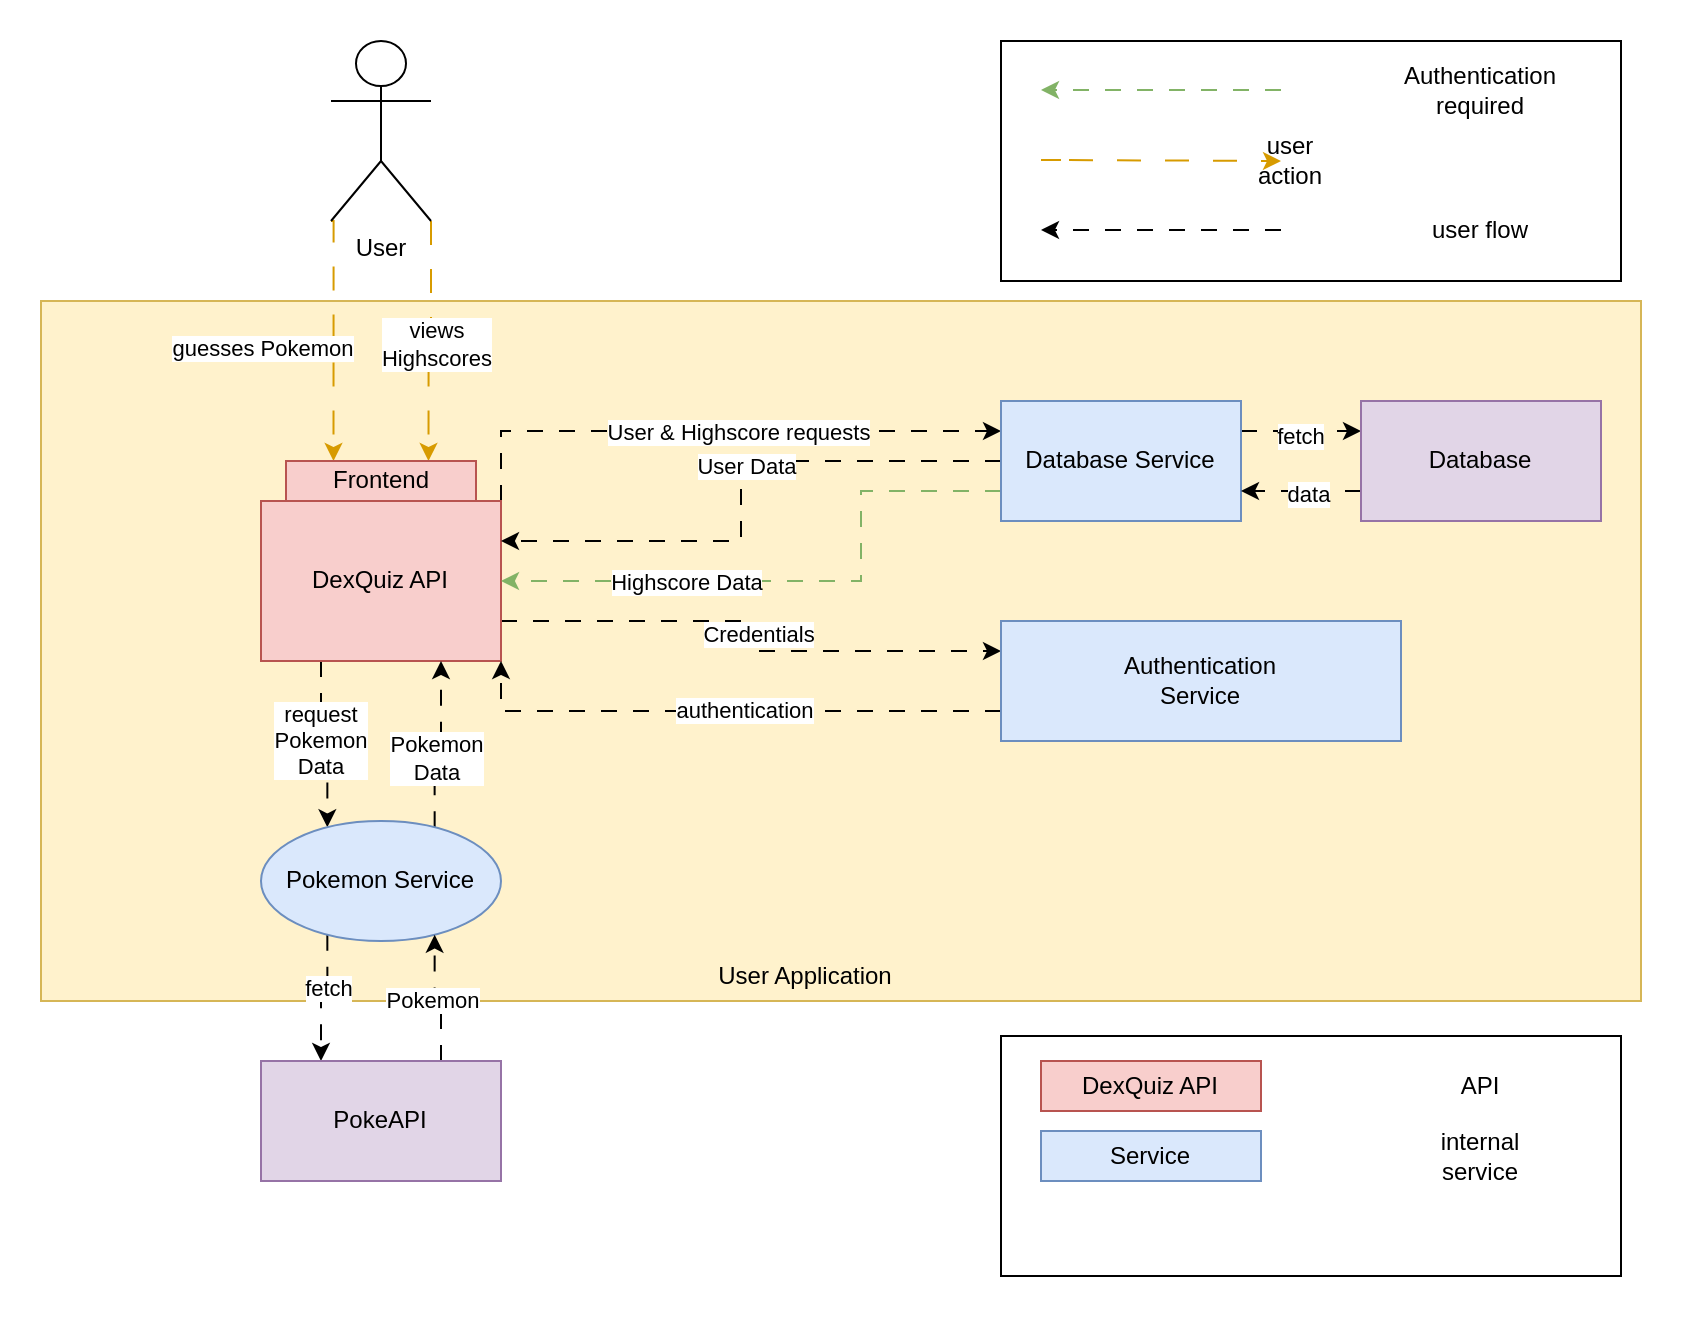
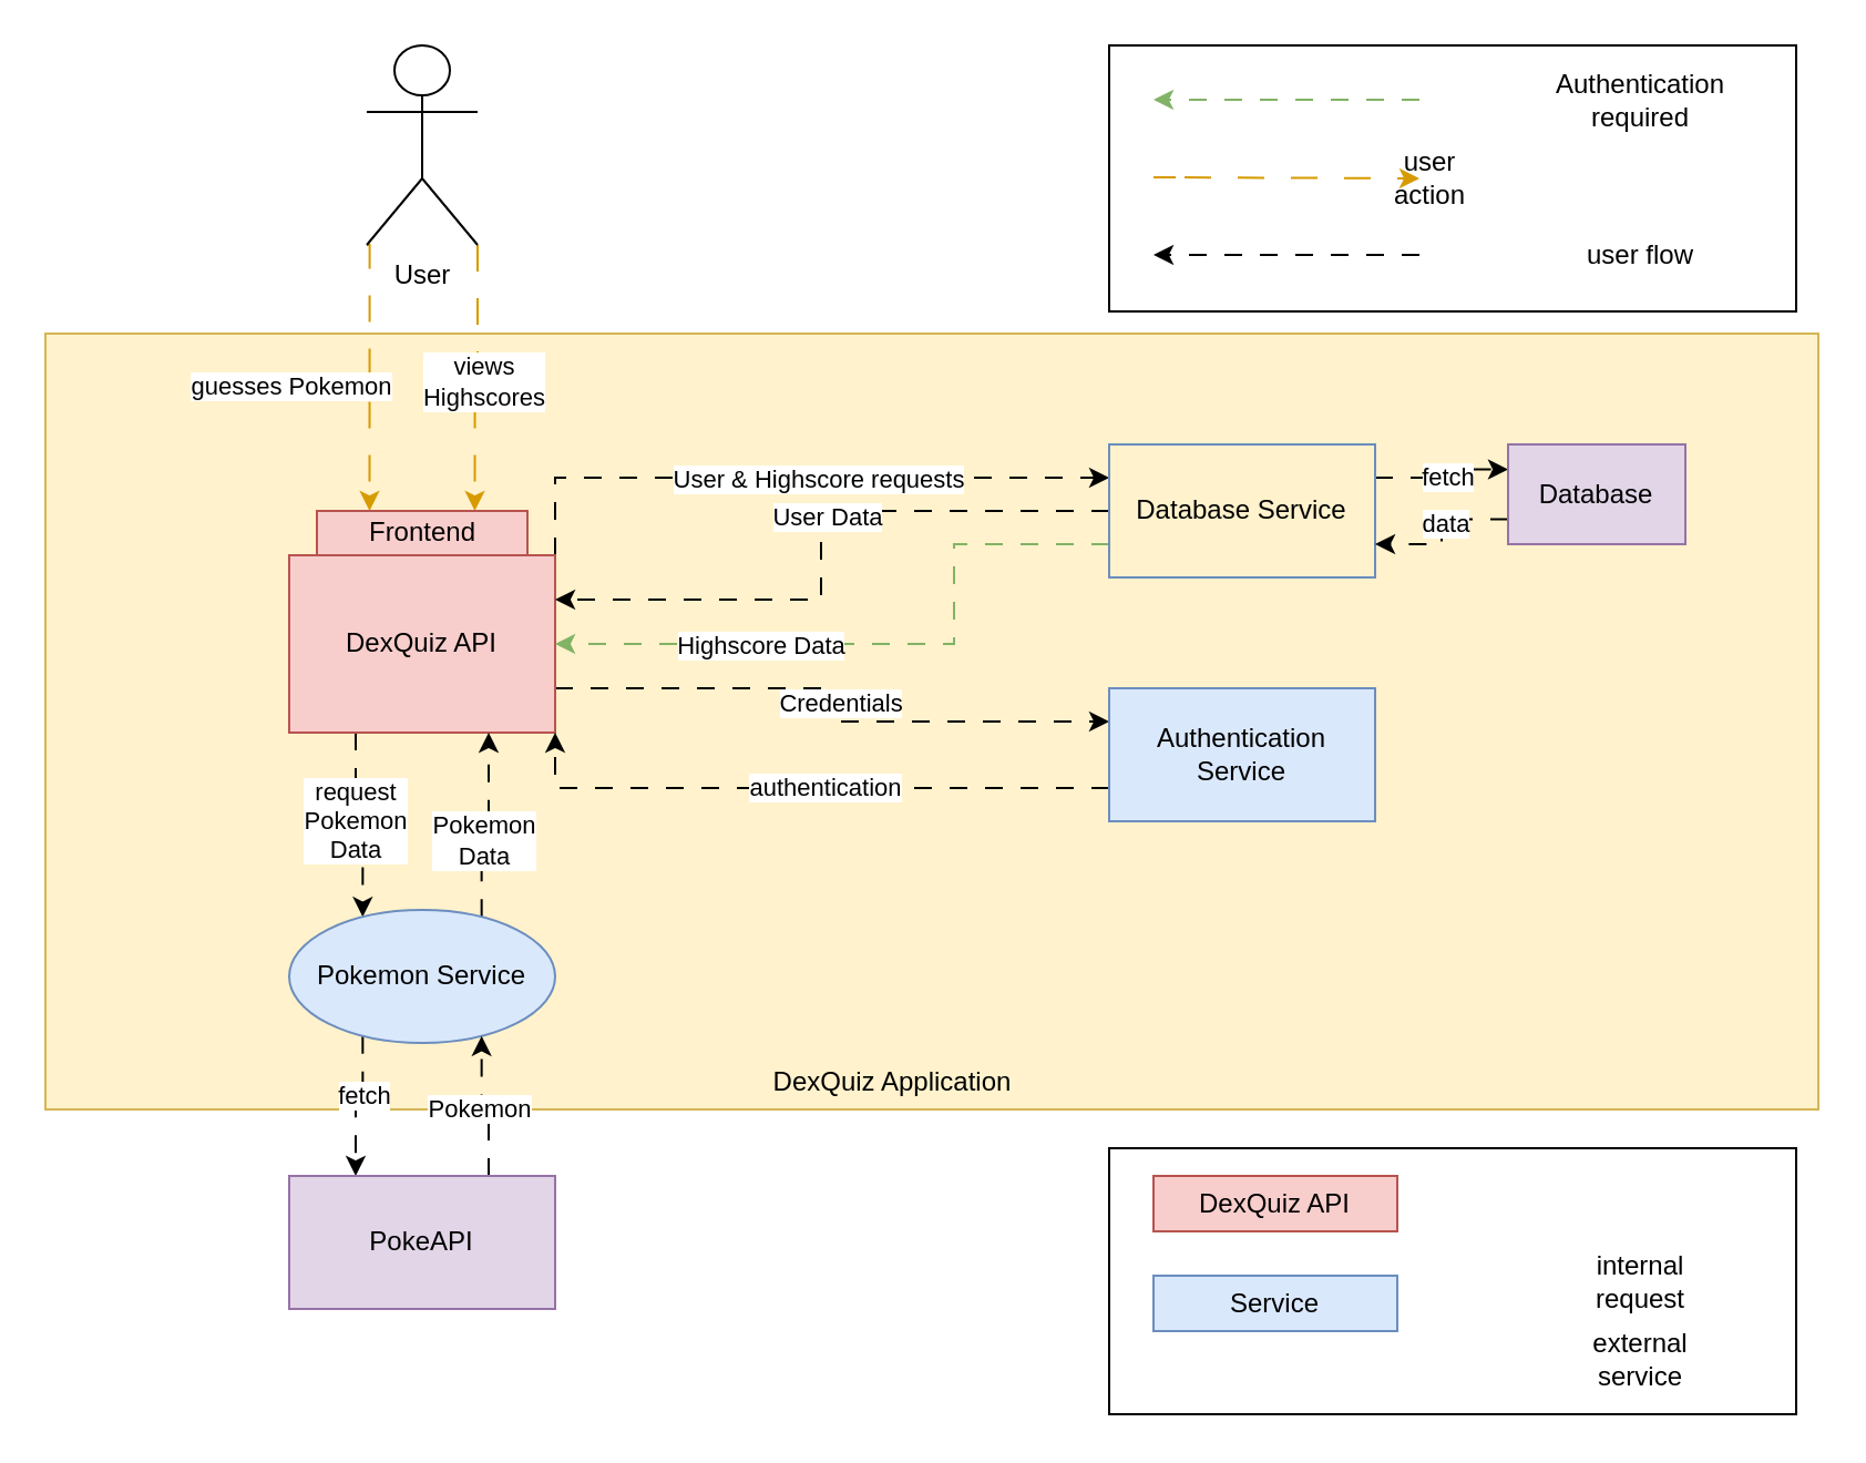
  <mxCell id="0" />
  <mxCell id="1" parent="0" />
  <mxCell id="2" value="" style="rounded=0;whiteSpace=wrap;html=1;fillColor=#fff2cc;strokeColor=#d6b656;" vertex="1" parent="1"><mxGeometry x="20" y="150" width="800" height="350" as="geometry" /></mxCell>
  <mxCell id="3" style="edgeStyle=orthogonalEdgeStyle;rounded=0;orthogonalLoop=1;jettySize=auto;html=1;exitX=0;exitY=1;exitDx=0;exitDy=0;exitPerimeter=0;dashed=1;dashPattern=12 12;fillColor=#ffe6cc;strokeColor=#d79b00;entryX=0.25;entryY=0;entryDx=0;entryDy=0;" edge="1" parent="1" source="7" target="34"><mxGeometry relative="1" as="geometry"><mxPoint x="160" y="120" as="sourcePoint" /><mxPoint x="360" y="220" as="targetPoint" /><Array as="points"><mxPoint x="166" y="110" /></Array></mxGeometry></mxCell>
  <mxCell id="4" value="guesses Pokemon" style="edgeLabel;html=1;align=center;verticalAlign=middle;resizable=0;points=[];" vertex="1" connectable="0" parent="3"><mxGeometry x="-0.244" y="-1" relative="1" as="geometry"><mxPoint x="-35" y="19" as="offset" /></mxGeometry></mxCell>
  <mxCell id="5" style="edgeStyle=orthogonalEdgeStyle;rounded=0;orthogonalLoop=1;jettySize=auto;html=1;exitX=1;exitY=1;exitDx=0;exitDy=0;exitPerimeter=0;entryX=0.75;entryY=0;entryDx=0;entryDy=0;fillColor=#ffe6cc;strokeColor=#d79b00;dashed=1;dashPattern=12 12;" edge="1" parent="1" source="7" target="34"><mxGeometry relative="1" as="geometry" /></mxCell>
  <mxCell id="6" value="views&lt;br&gt;Highscores" style="edgeLabel;html=1;align=center;verticalAlign=middle;resizable=0;points=[];" vertex="1" connectable="0" parent="5"><mxGeometry x="-0.01" y="2" relative="1" as="geometry"><mxPoint x="2" y="-1" as="offset" /></mxGeometry></mxCell>
  <mxCell id="7" value="&lt;div&gt;User&lt;/div&gt;&lt;div&gt;&lt;br&gt;&lt;/div&gt;" style="shape=umlActor;verticalLabelPosition=bottom;verticalAlign=top;html=1;outlineConnect=0;" vertex="1" parent="1"><mxGeometry x="165" y="20" width="50" height="90" as="geometry" /></mxCell>
  <mxCell id="8" style="edgeStyle=orthogonalEdgeStyle;rounded=0;orthogonalLoop=1;jettySize=auto;html=1;exitX=0.25;exitY=1;exitDx=0;exitDy=0;entryX=0.25;entryY=0;entryDx=0;entryDy=0;dashed=1;dashPattern=8 8;" edge="1" parent="1" source="14" target="19"><mxGeometry relative="1" as="geometry" /></mxCell>
  <mxCell id="9" value="request&lt;br&gt;Pokemon&lt;br&gt;Data" style="edgeLabel;html=1;align=center;verticalAlign=middle;resizable=0;points=[];" vertex="1" connectable="0" parent="8"><mxGeometry x="-0.1" y="-1" relative="1" as="geometry"><mxPoint as="offset" /></mxGeometry></mxCell>
  <mxCell id="10" style="edgeStyle=orthogonalEdgeStyle;rounded=0;orthogonalLoop=1;jettySize=auto;html=1;exitX=1;exitY=0;exitDx=0;exitDy=0;entryX=0;entryY=0.25;entryDx=0;entryDy=0;dashed=1;dashPattern=8 8;" edge="1" parent="1" source="14" target="26"><mxGeometry relative="1" as="geometry" /></mxCell>
  <mxCell id="11" value="User &amp;amp; Highscore requests" style="edgeLabel;html=1;align=center;verticalAlign=middle;resizable=0;points=[];" vertex="1" connectable="0" parent="10"><mxGeometry x="0.073" relative="1" as="geometry"><mxPoint as="offset" /></mxGeometry></mxCell>
  <mxCell id="12" style="edgeStyle=orthogonalEdgeStyle;rounded=0;orthogonalLoop=1;jettySize=auto;html=1;exitX=1;exitY=0.75;exitDx=0;exitDy=0;entryX=0;entryY=0.25;entryDx=0;entryDy=0;dashed=1;dashPattern=8 8;" edge="1" parent="1" source="14" target="40"><mxGeometry relative="1" as="geometry" /></mxCell>
  <mxCell id="13" value="Credentials" style="edgeLabel;html=1;align=center;verticalAlign=middle;resizable=0;points=[];" vertex="1" connectable="0" parent="12"><mxGeometry x="-0.011" y="3" relative="1" as="geometry"><mxPoint as="offset" /></mxGeometry></mxCell>
  <mxCell id="14" value="DexQuiz API" style="rounded=0;whiteSpace=wrap;html=1;fillColor=#f8cecc;strokeColor=#b85450;" vertex="1" parent="1"><mxGeometry x="130" y="250" width="120" height="80" as="geometry" /></mxCell>
  <mxCell id="15" style="edgeStyle=orthogonalEdgeStyle;rounded=0;orthogonalLoop=1;jettySize=auto;html=1;exitX=0.75;exitY=0;exitDx=0;exitDy=0;entryX=0.75;entryY=1;entryDx=0;entryDy=0;dashed=1;dashPattern=8 8;" edge="1" parent="1" source="19" target="14"><mxGeometry relative="1" as="geometry" /></mxCell>
  <mxCell id="16" value="Pokemon&lt;br&gt;Data" style="edgeLabel;html=1;align=center;verticalAlign=middle;resizable=0;points=[];" vertex="1" connectable="0" parent="15"><mxGeometry x="-0.2" y="-1" relative="1" as="geometry"><mxPoint as="offset" /></mxGeometry></mxCell>
  <mxCell id="17" style="edgeStyle=orthogonalEdgeStyle;rounded=0;orthogonalLoop=1;jettySize=auto;html=1;exitX=0.25;exitY=1;exitDx=0;exitDy=0;entryX=0.25;entryY=0;entryDx=0;entryDy=0;dashed=1;dashPattern=8 8;" edge="1" parent="1" source="19" target="37"><mxGeometry relative="1" as="geometry" /></mxCell>
  <mxCell id="18" value="fetch" style="edgeLabel;html=1;align=center;verticalAlign=middle;resizable=0;points=[];" vertex="1" connectable="0" parent="17"><mxGeometry x="-0.2" relative="1" as="geometry"><mxPoint as="offset" /></mxGeometry></mxCell>
  <mxCell id="19" value="Pokemon Service" style="ellipse;whiteSpace=wrap;html=1;fillColor=#dae8fc;strokeColor=#6c8ebf;" vertex="1" parent="1"><mxGeometry x="130" y="410" width="120" height="60" as="geometry" /></mxCell>
  <mxCell id="20" style="edgeStyle=orthogonalEdgeStyle;rounded=0;orthogonalLoop=1;jettySize=auto;html=1;exitX=0;exitY=0.5;exitDx=0;exitDy=0;entryX=1;entryY=0.25;entryDx=0;entryDy=0;dashed=1;dashPattern=8 8;" edge="1" parent="1" source="26" target="14"><mxGeometry relative="1" as="geometry"><Array as="points"><mxPoint x="370" y="230" /><mxPoint x="370" y="270" /></Array></mxGeometry></mxCell>
  <mxCell id="21" value="User Data" style="edgeLabel;html=1;align=center;verticalAlign=middle;resizable=0;points=[];" vertex="1" connectable="0" parent="20"><mxGeometry x="-0.091" y="2" relative="1" as="geometry"><mxPoint as="offset" /></mxGeometry></mxCell>
  <mxCell id="22" style="edgeStyle=orthogonalEdgeStyle;rounded=0;orthogonalLoop=1;jettySize=auto;html=1;exitX=0;exitY=0.75;exitDx=0;exitDy=0;entryX=1;entryY=0.5;entryDx=0;entryDy=0;fillColor=#d5e8d4;strokeColor=#82b366;dashed=1;dashPattern=8 8;" edge="1" parent="1" source="26" target="14"><mxGeometry relative="1" as="geometry"><Array as="points"><mxPoint x="430" y="245" /><mxPoint x="430" y="290" /></Array></mxGeometry></mxCell>
  <mxCell id="23" value="Highscore Data" style="edgeLabel;html=1;align=center;verticalAlign=middle;resizable=0;points=[];" vertex="1" connectable="0" parent="22"><mxGeometry x="0.376" y="2" relative="1" as="geometry"><mxPoint y="-2" as="offset" /></mxGeometry></mxCell>
  <mxCell id="24" style="edgeStyle=orthogonalEdgeStyle;rounded=0;orthogonalLoop=1;jettySize=auto;html=1;exitX=1;exitY=0.25;exitDx=0;exitDy=0;entryX=0;entryY=0.25;entryDx=0;entryDy=0;dashed=1;dashPattern=8 8;" edge="1" parent="1" source="26" target="43"><mxGeometry relative="1" as="geometry" /></mxCell>
  <mxCell id="25" value="fetch" style="edgeLabel;html=1;align=center;verticalAlign=middle;resizable=0;points=[];" vertex="1" connectable="0" parent="24"><mxGeometry x="-0.033" y="-2" relative="1" as="geometry"><mxPoint as="offset" /></mxGeometry></mxCell>
- <mxCell id="26" value="Database Service" style="rounded=0;whiteSpace=wrap;html=1;fillColor=#dae8fc;strokeColor=#6c8ebf;" vertex="1" parent="1"><mxGeometry x="500" y="200" width="120" height="60" as="geometry" /></mxCell>
+ <mxCell id="26" value="Database Service" style="rounded=0;whiteSpace=wrap;html=1;fillColor=#fff2cc;strokeColor=#6c8ebf;" vertex="1" parent="1"><mxGeometry x="500" y="200" width="120" height="60" as="geometry" /></mxCell>
  <mxCell id="27" value="" style="rounded=0;whiteSpace=wrap;html=1;" vertex="1" parent="1"><mxGeometry x="500" y="20" width="310" height="120" as="geometry" /></mxCell>
  <mxCell id="28" style="edgeStyle=orthogonalEdgeStyle;rounded=0;orthogonalLoop=1;jettySize=auto;html=1;exitX=0;exitY=0.25;exitDx=0;exitDy=0;entryX=1;entryY=0.25;entryDx=0;entryDy=0;dashed=1;dashPattern=8 8;fillColor=#d5e8d4;strokeColor=#82b366;" edge="1" parent="1"><mxGeometry relative="1" as="geometry"><mxPoint x="640" y="44.5" as="sourcePoint" /><mxPoint x="520" y="44.5" as="targetPoint" /></mxGeometry></mxCell>
  <mxCell id="29" value="&lt;div&gt;Authentication required&lt;/div&gt;" style="text;html=1;align=center;verticalAlign=middle;whiteSpace=wrap;rounded=0;" vertex="1" parent="1"><mxGeometry x="710" y="30" width="60" height="30" as="geometry" /></mxCell>
  <mxCell id="30" style="edgeStyle=orthogonalEdgeStyle;rounded=0;orthogonalLoop=1;jettySize=auto;html=1;dashed=1;dashPattern=12 12;fillColor=#ffe6cc;strokeColor=#d79b00;" edge="1" parent="1"><mxGeometry relative="1" as="geometry"><mxPoint x="530" y="79.5" as="sourcePoint" /><mxPoint x="640" y="80" as="targetPoint" /><Array as="points"><mxPoint x="520" y="79.5" /><mxPoint x="750" y="79.5" /></Array></mxGeometry></mxCell>
  <mxCell id="31" value="user&lt;br&gt;action" style="text;html=1;align=center;verticalAlign=middle;whiteSpace=wrap;rounded=0;" vertex="1" parent="1"><mxGeometry x="615" y="65" width="60" height="30" as="geometry" /></mxCell>
  <mxCell id="32" style="edgeStyle=orthogonalEdgeStyle;rounded=0;orthogonalLoop=1;jettySize=auto;html=1;exitX=0;exitY=0.75;exitDx=0;exitDy=0;entryX=1;entryY=0.75;entryDx=0;entryDy=0;dashed=1;dashPattern=8 8;" edge="1" parent="1"><mxGeometry relative="1" as="geometry"><mxPoint x="640" y="114.5" as="sourcePoint" /><mxPoint x="520" y="114.5" as="targetPoint" /></mxGeometry></mxCell>
  <mxCell id="33" value="user flow" style="text;html=1;align=center;verticalAlign=middle;whiteSpace=wrap;rounded=0;" vertex="1" parent="1"><mxGeometry x="710" y="100" width="60" height="30" as="geometry" /></mxCell>
  <mxCell id="34" value="Frontend" style="rounded=0;whiteSpace=wrap;html=1;fillColor=#f8cecc;strokeColor=#b85450;" vertex="1" parent="1"><mxGeometry x="142.5" y="230" width="95" height="20" as="geometry" /></mxCell>
  <mxCell id="35" style="edgeStyle=orthogonalEdgeStyle;rounded=0;orthogonalLoop=1;jettySize=auto;html=1;exitX=0.75;exitY=0;exitDx=0;exitDy=0;entryX=0.75;entryY=1;entryDx=0;entryDy=0;dashed=1;dashPattern=8 8;" edge="1" parent="1" source="37" target="19"><mxGeometry relative="1" as="geometry" /></mxCell>
  <mxCell id="36" value="Pokemon" style="edgeLabel;html=1;align=center;verticalAlign=middle;resizable=0;points=[];" vertex="1" connectable="0" parent="35"><mxGeometry x="0.033" y="1" relative="1" as="geometry"><mxPoint as="offset" /></mxGeometry></mxCell>
  <mxCell id="37" value="PokeAPI" style="rounded=0;whiteSpace=wrap;html=1;fillColor=#e1d5e7;strokeColor=#9673a6;" vertex="1" parent="1"><mxGeometry x="130" y="530" width="120" height="60" as="geometry" /></mxCell>
  <mxCell id="38" style="edgeStyle=orthogonalEdgeStyle;rounded=0;orthogonalLoop=1;jettySize=auto;html=1;exitX=0;exitY=0.75;exitDx=0;exitDy=0;entryX=1;entryY=1;entryDx=0;entryDy=0;dashed=1;dashPattern=8 8;" edge="1" parent="1" source="40" target="14"><mxGeometry relative="1" as="geometry" /></mxCell>
  <mxCell id="39" value="authentication" style="edgeLabel;html=1;align=center;verticalAlign=middle;resizable=0;points=[];" vertex="1" connectable="0" parent="38"><mxGeometry x="-0.062" y="-1" relative="1" as="geometry"><mxPoint as="offset" /></mxGeometry></mxCell>
- <mxCell id="40" value="Authentication&lt;br&gt;Service" style="rounded=0;whiteSpace=wrap;html=1;fillColor=#dae8fc;strokeColor=#6c8ebf;" vertex="1" parent="1"><mxGeometry x="500" y="310" width="200" height="60" as="geometry" /></mxCell>
+ <mxCell id="40" value="Authentication&lt;br&gt;Service" style="rounded=0;whiteSpace=wrap;html=1;fillColor=#dae8fc;strokeColor=#6c8ebf;" vertex="1" parent="1"><mxGeometry x="500" y="310" width="120" height="60" as="geometry" /></mxCell>
  <mxCell id="41" style="edgeStyle=orthogonalEdgeStyle;rounded=0;orthogonalLoop=1;jettySize=auto;html=1;exitX=0;exitY=0.75;exitDx=0;exitDy=0;entryX=1;entryY=0.75;entryDx=0;entryDy=0;dashed=1;dashPattern=8 8;" edge="1" parent="1" source="43" target="26"><mxGeometry relative="1" as="geometry" /></mxCell>
  <mxCell id="42" value="data" style="edgeLabel;html=1;align=center;verticalAlign=middle;resizable=0;points=[];" vertex="1" connectable="0" parent="41"><mxGeometry x="-0.092" y="1" relative="1" as="geometry"><mxPoint as="offset" /></mxGeometry></mxCell>
- <mxCell id="43" value="Database" style="rounded=0;whiteSpace=wrap;html=1;fillColor=#e1d5e7;strokeColor=#9673a6;" vertex="1" parent="1"><mxGeometry x="680" y="200" width="120" height="60" as="geometry" /></mxCell>
+ <mxCell id="43" value="Database" style="rounded=0;whiteSpace=wrap;html=1;fillColor=#e1d5e7;strokeColor=#9673a6;" vertex="1" parent="1"><mxGeometry x="680" y="200" width="80" height="45" as="geometry" /></mxCell>
  <mxCell id="44" value="" style="rounded=0;whiteSpace=wrap;html=1;" vertex="1" parent="1"><mxGeometry x="500" y="517.5" width="310" height="120" as="geometry" /></mxCell>
- <mxCell id="45" value="API" style="text;html=1;align=center;verticalAlign=middle;whiteSpace=wrap;rounded=0;" vertex="1" parent="1"><mxGeometry x="710" y="527.5" width="60" height="30" as="geometry" /></mxCell>
- <mxCell id="46" value="internal service" style="text;html=1;align=center;verticalAlign=middle;whiteSpace=wrap;rounded=0;" vertex="1" parent="1"><mxGeometry x="710" y="562.5" width="60" height="30" as="geometry" /></mxCell>
+ <mxCell id="46" value="internal request" style="text;html=1;align=center;verticalAlign=middle;whiteSpace=wrap;rounded=0;" vertex="1" parent="1"><mxGeometry x="710" y="562.5" width="60" height="30" as="geometry" /></mxCell>
+ <mxCell id="47" value="external&lt;br&gt;service" style="text;html=1;align=center;verticalAlign=middle;whiteSpace=wrap;rounded=0;" vertex="1" parent="1"><mxGeometry x="710" y="597.5" width="60" height="30" as="geometry" /></mxCell>
  <mxCell id="48" value="DexQuiz API" style="rounded=0;whiteSpace=wrap;html=1;fillColor=#f8cecc;strokeColor=#b85450;" vertex="1" parent="1"><mxGeometry x="520" y="530" width="110" height="25" as="geometry" /></mxCell>
- <mxCell id="49" value="Service" style="rounded=0;whiteSpace=wrap;html=1;fillColor=#dae8fc;strokeColor=#6c8ebf;" vertex="1" parent="1"><mxGeometry x="520" y="565" width="110" height="25" as="geometry" /></mxCell>
- <mxCell id="50" value="User Application" style="text;html=1;align=center;verticalAlign=middle;whiteSpace=wrap;rounded=0;" vertex="1" parent="1"><mxGeometry x="340" y="457.5" width="125" height="60" as="geometry" /></mxCell>
+ <mxCell id="49" value="Service" style="rounded=0;whiteSpace=wrap;html=1;fillColor=#dae8fc;strokeColor=#6c8ebf;" vertex="1" parent="1"><mxGeometry x="520" y="575" width="110" height="25" as="geometry" /></mxCell>
+ <mxCell id="50" value="DexQuiz Application" style="text;html=1;align=center;verticalAlign=middle;whiteSpace=wrap;rounded=0;" vertex="1" parent="1"><mxGeometry x="340" y="457.5" width="125" height="60" as="geometry" /></mxCell>
